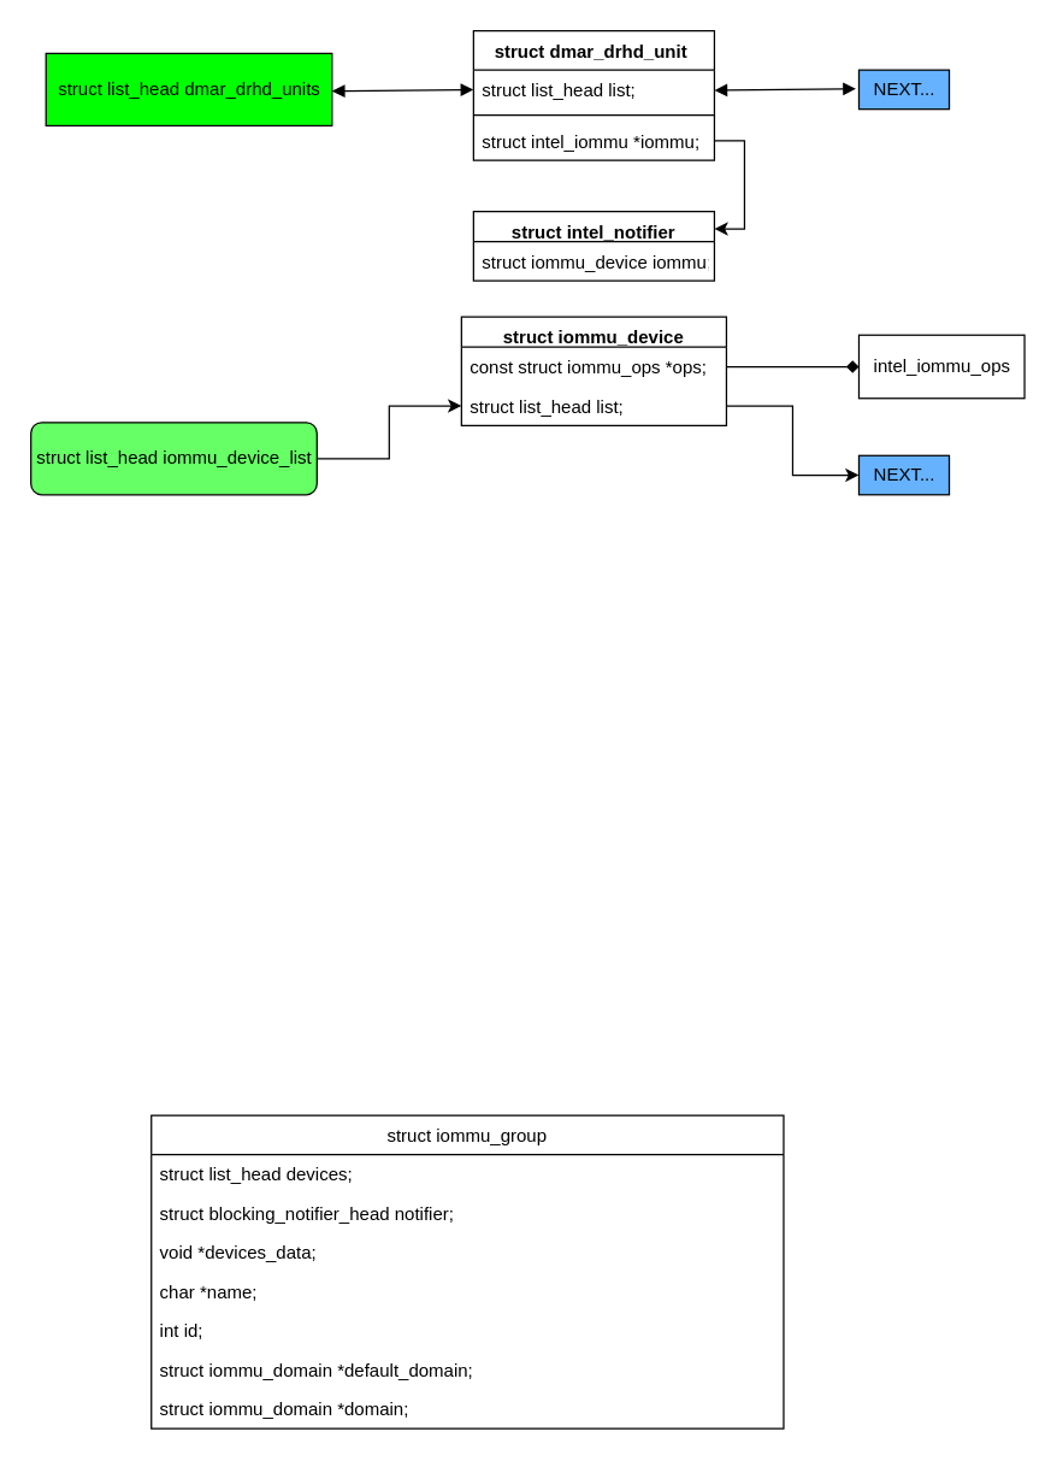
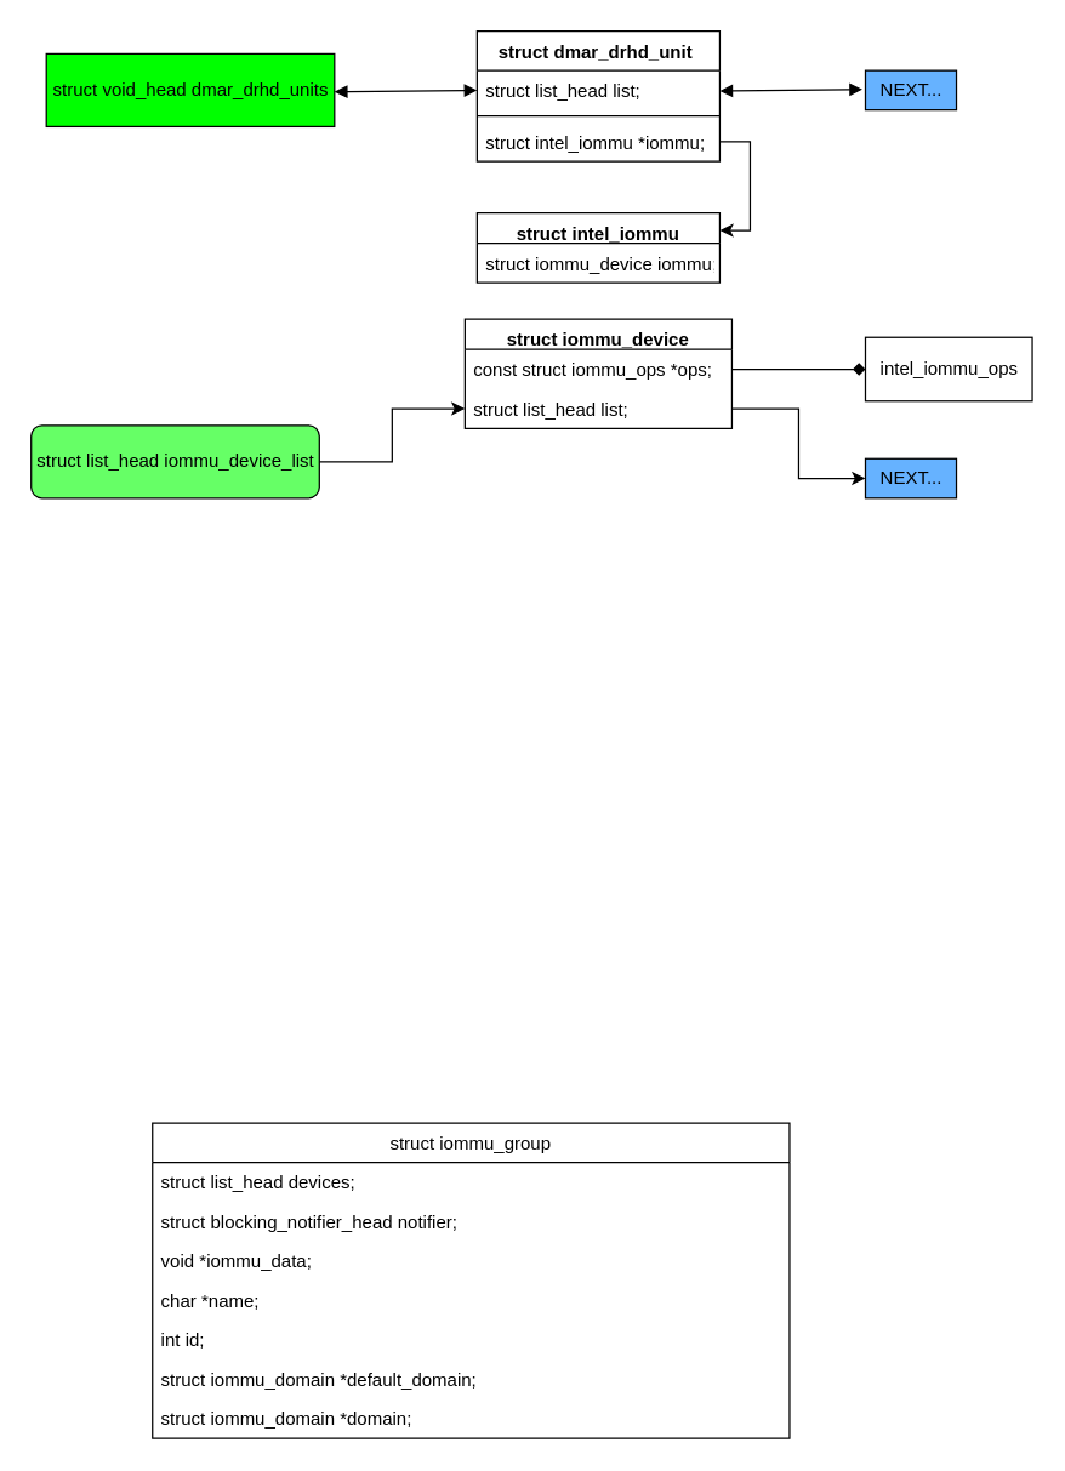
  <mxCell id="0" />
  <mxCell id="1" parent="0" />
  <mxCell id="2" value="struct iommu_group" style="swimlane;fontStyle=0;childLayout=stackLayout;horizontal=1;startSize=26;fillColor=none;horizontalStack=0;resizeParent=1;resizeParentMax=0;resizeLast=0;collapsible=1;marginBottom=0;" vertex="1" parent="1"><mxGeometry x="100" y="740" width="420" height="208" as="geometry" /></mxCell>
  <mxCell id="3" value="struct list_head devices;" style="text;strokeColor=none;fillColor=none;align=left;verticalAlign=top;spacingLeft=4;spacingRight=4;overflow=hidden;rotatable=0;points=[[0,0.5],[1,0.5]];portConstraint=eastwest;" vertex="1" parent="2"><mxGeometry y="26" width="420" height="26" as="geometry" /></mxCell>
  <mxCell id="4" value="struct blocking_notifier_head notifier;" style="text;strokeColor=none;fillColor=none;align=left;verticalAlign=top;spacingLeft=4;spacingRight=4;overflow=hidden;rotatable=0;points=[[0,0.5],[1,0.5]];portConstraint=eastwest;" vertex="1" parent="2"><mxGeometry y="52" width="420" height="26" as="geometry" /></mxCell>
- <mxCell id="5" value="void *devices_data;" style="text;strokeColor=none;fillColor=none;align=left;verticalAlign=top;spacingLeft=4;spacingRight=4;overflow=hidden;rotatable=0;points=[[0,0.5],[1,0.5]];portConstraint=eastwest;" vertex="1" parent="2"><mxGeometry y="78" width="420" height="26" as="geometry" /></mxCell>
+ <mxCell id="5" value="void *iommu_data;" style="text;strokeColor=none;fillColor=none;align=left;verticalAlign=top;spacingLeft=4;spacingRight=4;overflow=hidden;rotatable=0;points=[[0,0.5],[1,0.5]];portConstraint=eastwest;" vertex="1" parent="2"><mxGeometry y="78" width="420" height="26" as="geometry" /></mxCell>
  <mxCell id="6" value="char *name;" style="text;strokeColor=none;fillColor=none;align=left;verticalAlign=top;spacingLeft=4;spacingRight=4;overflow=hidden;rotatable=0;points=[[0,0.5],[1,0.5]];portConstraint=eastwest;" vertex="1" parent="2"><mxGeometry y="104" width="420" height="26" as="geometry" /></mxCell>
  <mxCell id="7" value="int id;" style="text;strokeColor=none;fillColor=none;align=left;verticalAlign=top;spacingLeft=4;spacingRight=4;overflow=hidden;rotatable=0;points=[[0,0.5],[1,0.5]];portConstraint=eastwest;" vertex="1" parent="2"><mxGeometry y="130" width="420" height="26" as="geometry" /></mxCell>
  <mxCell id="8" value="struct iommu_domain *default_domain;" style="text;strokeColor=none;fillColor=none;align=left;verticalAlign=top;spacingLeft=4;spacingRight=4;overflow=hidden;rotatable=0;points=[[0,0.5],[1,0.5]];portConstraint=eastwest;" vertex="1" parent="2"><mxGeometry y="156" width="420" height="26" as="geometry" /></mxCell>
  <mxCell id="9" value="struct iommu_domain *domain;" style="text;strokeColor=none;fillColor=none;align=left;verticalAlign=top;spacingLeft=4;spacingRight=4;overflow=hidden;rotatable=0;points=[[0,0.5],[1,0.5]];portConstraint=eastwest;" vertex="1" parent="2"><mxGeometry y="182" width="420" height="26" as="geometry" /></mxCell>
  <mxCell id="10" value="struct dmar_drhd_unit " style="swimlane;fontStyle=1;align=center;verticalAlign=top;childLayout=stackLayout;horizontal=1;startSize=26;horizontalStack=0;resizeParent=1;resizeParentMax=0;resizeLast=0;collapsible=1;marginBottom=0;" vertex="1" parent="1"><mxGeometry x="314" y="20" width="160" height="86" as="geometry" /></mxCell>
  <mxCell id="11" value="struct list_head list;" style="text;strokeColor=none;fillColor=none;align=left;verticalAlign=top;spacingLeft=4;spacingRight=4;overflow=hidden;rotatable=0;points=[[0,0.5],[1,0.5]];portConstraint=eastwest;" vertex="1" parent="10"><mxGeometry y="26" width="160" height="26" as="geometry" /></mxCell>
  <mxCell id="12" value="" style="line;strokeWidth=1;fillColor=none;align=left;verticalAlign=middle;spacingTop=-1;spacingLeft=3;spacingRight=3;rotatable=0;labelPosition=right;points=[];portConstraint=eastwest;" vertex="1" parent="10"><mxGeometry y="52" width="160" height="8" as="geometry" /></mxCell>
  <mxCell id="13" value="struct intel_iommu *iommu;" style="text;strokeColor=none;fillColor=none;align=left;verticalAlign=top;spacingLeft=4;spacingRight=4;overflow=hidden;rotatable=0;points=[[0,0.5],[1,0.5]];portConstraint=eastwest;" vertex="1" parent="10"><mxGeometry y="60" width="160" height="26" as="geometry" /></mxCell>
- <mxCell id="14" value="struct list_head dmar_drhd_units" style="html=1;fillColor=#00FF00;" vertex="1" parent="1"><mxGeometry x="30" y="35" width="190" height="48" as="geometry" /></mxCell>
- <mxCell id="15" value="struct intel_notifier" style="swimlane;fontStyle=1;align=center;verticalAlign=top;childLayout=stackLayout;horizontal=1;startSize=20;horizontalStack=0;resizeParent=1;resizeParentMax=0;resizeLast=0;collapsible=1;marginBottom=0;" vertex="1" parent="1"><mxGeometry x="314" y="140" width="160" height="46" as="geometry" /></mxCell>
+ <mxCell id="14" value="struct void_head dmar_drhd_units" style="html=1;fillColor=#00FF00;" vertex="1" parent="1"><mxGeometry x="30" y="35" width="190" height="48" as="geometry" /></mxCell>
+ <mxCell id="15" value="struct intel_iommu" style="swimlane;fontStyle=1;align=center;verticalAlign=top;childLayout=stackLayout;horizontal=1;startSize=20;horizontalStack=0;resizeParent=1;resizeParentMax=0;resizeLast=0;collapsible=1;marginBottom=0;" vertex="1" parent="1"><mxGeometry x="314" y="140" width="160" height="46" as="geometry" /></mxCell>
  <mxCell id="16" value="struct iommu_device iommu;" style="text;strokeColor=none;fillColor=none;align=left;verticalAlign=top;spacingLeft=4;spacingRight=4;overflow=hidden;rotatable=0;points=[[0,0.5],[1,0.5]];portConstraint=eastwest;" vertex="1" parent="15"><mxGeometry y="20" width="160" height="26" as="geometry" /></mxCell>
  <mxCell id="17" value="struct iommu_device" style="swimlane;fontStyle=1;align=center;verticalAlign=top;childLayout=stackLayout;horizontal=1;startSize=20;horizontalStack=0;resizeParent=1;resizeParentMax=0;resizeLast=0;collapsible=1;marginBottom=0;" vertex="1" parent="1"><mxGeometry x="306" y="210" width="176" height="72" as="geometry" /></mxCell>
  <mxCell id="18" value="const struct iommu_ops *ops;" style="text;strokeColor=none;fillColor=none;align=left;verticalAlign=top;spacingLeft=4;spacingRight=4;overflow=hidden;rotatable=0;points=[[0,0.5],[1,0.5]];portConstraint=eastwest;" vertex="1" parent="17"><mxGeometry y="20" width="176" height="26" as="geometry" /></mxCell>
  <mxCell id="19" value="struct list_head list;" style="text;strokeColor=none;fillColor=none;align=left;verticalAlign=top;spacingLeft=4;spacingRight=4;overflow=hidden;rotatable=0;points=[[0,0.5],[1,0.5]];portConstraint=eastwest;" vertex="1" parent="17"><mxGeometry y="46" width="176" height="26" as="geometry" /></mxCell>
  <mxCell id="20" style="edgeStyle=orthogonalEdgeStyle;rounded=0;orthogonalLoop=1;jettySize=auto;html=1;exitX=1;exitY=0.5;exitDx=0;exitDy=0;entryX=1;entryY=0.25;entryDx=0;entryDy=0;" edge="1" parent="1" source="13" target="15"><mxGeometry relative="1" as="geometry" /></mxCell>
  <mxCell id="21" value="intel_iommu_ops" style="html=1;" vertex="1" parent="1"><mxGeometry x="570" y="222" width="110" height="42" as="geometry" /></mxCell>
  <mxCell id="22" style="edgeStyle=orthogonalEdgeStyle;rounded=0;orthogonalLoop=1;jettySize=auto;html=1;exitX=1;exitY=0.5;exitDx=0;exitDy=0;endArrow=diamond;" edge="1" parent="1" source="18" target="21"><mxGeometry relative="1" as="geometry" /></mxCell>
  <mxCell id="23" style="edgeStyle=orthogonalEdgeStyle;rounded=0;orthogonalLoop=1;jettySize=auto;html=1;entryX=0;entryY=0.5;entryDx=0;entryDy=0;" edge="1" parent="1" source="24" target="19"><mxGeometry relative="1" as="geometry" /></mxCell>
  <mxCell id="24" value="struct list_head iommu_device_list" style="html=1;fillColor=#66FF66;rounded=1;" vertex="1" parent="1"><mxGeometry x="20" y="280" width="190" height="48" as="geometry" /></mxCell>
  <mxCell id="25" value="NEXT..." style="html=1;fillColor=#66B2FF;" vertex="1" parent="1"><mxGeometry x="570" y="46" width="60" height="26" as="geometry" /></mxCell>
  <mxCell id="26" value="" style="endArrow=block;startArrow=block;endFill=1;startFill=1;html=1;entryX=0;entryY=0.5;entryDx=0;entryDy=0;" edge="1" parent="1" target="11"><mxGeometry width="160" relative="1" as="geometry"><mxPoint x="220" y="60" as="sourcePoint" /><mxPoint x="380" y="60" as="targetPoint" /></mxGeometry></mxCell>
  <mxCell id="27" value="" style="endArrow=block;startArrow=block;endFill=1;startFill=1;html=1;entryX=0;entryY=0.5;entryDx=0;entryDy=0;" edge="1" parent="1"><mxGeometry width="160" relative="1" as="geometry"><mxPoint x="474" y="59.5" as="sourcePoint" /><mxPoint x="568" y="58.5" as="targetPoint" /></mxGeometry></mxCell>
  <mxCell id="28" value="NEXT..." style="html=1;fillColor=#66B2FF;" vertex="1" parent="1"><mxGeometry x="570" y="302" width="60" height="26" as="geometry" /></mxCell>
  <mxCell id="29" style="edgeStyle=orthogonalEdgeStyle;rounded=0;orthogonalLoop=1;jettySize=auto;html=1;exitX=1;exitY=0.5;exitDx=0;exitDy=0;entryX=0;entryY=0.5;entryDx=0;entryDy=0;" edge="1" parent="1" source="19" target="28"><mxGeometry relative="1" as="geometry" /></mxCell>
